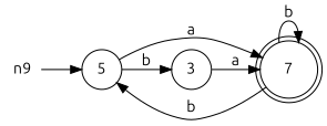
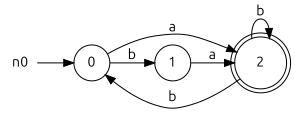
  digraph {
    fontname=Ubuntu
    rankdir=LR
    node [fontname=Ubuntu shape=circle]
    edge [fontname=Ubuntu]
-   n0 [height=0 shape=none width=0 label=n9]
-   0 [label=5]
-   2 [shape=doublecircle label=7]
-   1 [label=3]
+   n0 [height=0 shape=none width=0]
+   0
+   2 [shape=doublecircle]
+   1
    n0 -> 0
    0 -> 2 [label=a]
    0 -> 1 [label=b]
    2 -> 0 [label=b]
    2 -> 2 [label=b]
    1 -> 2 [label=a]
  }
